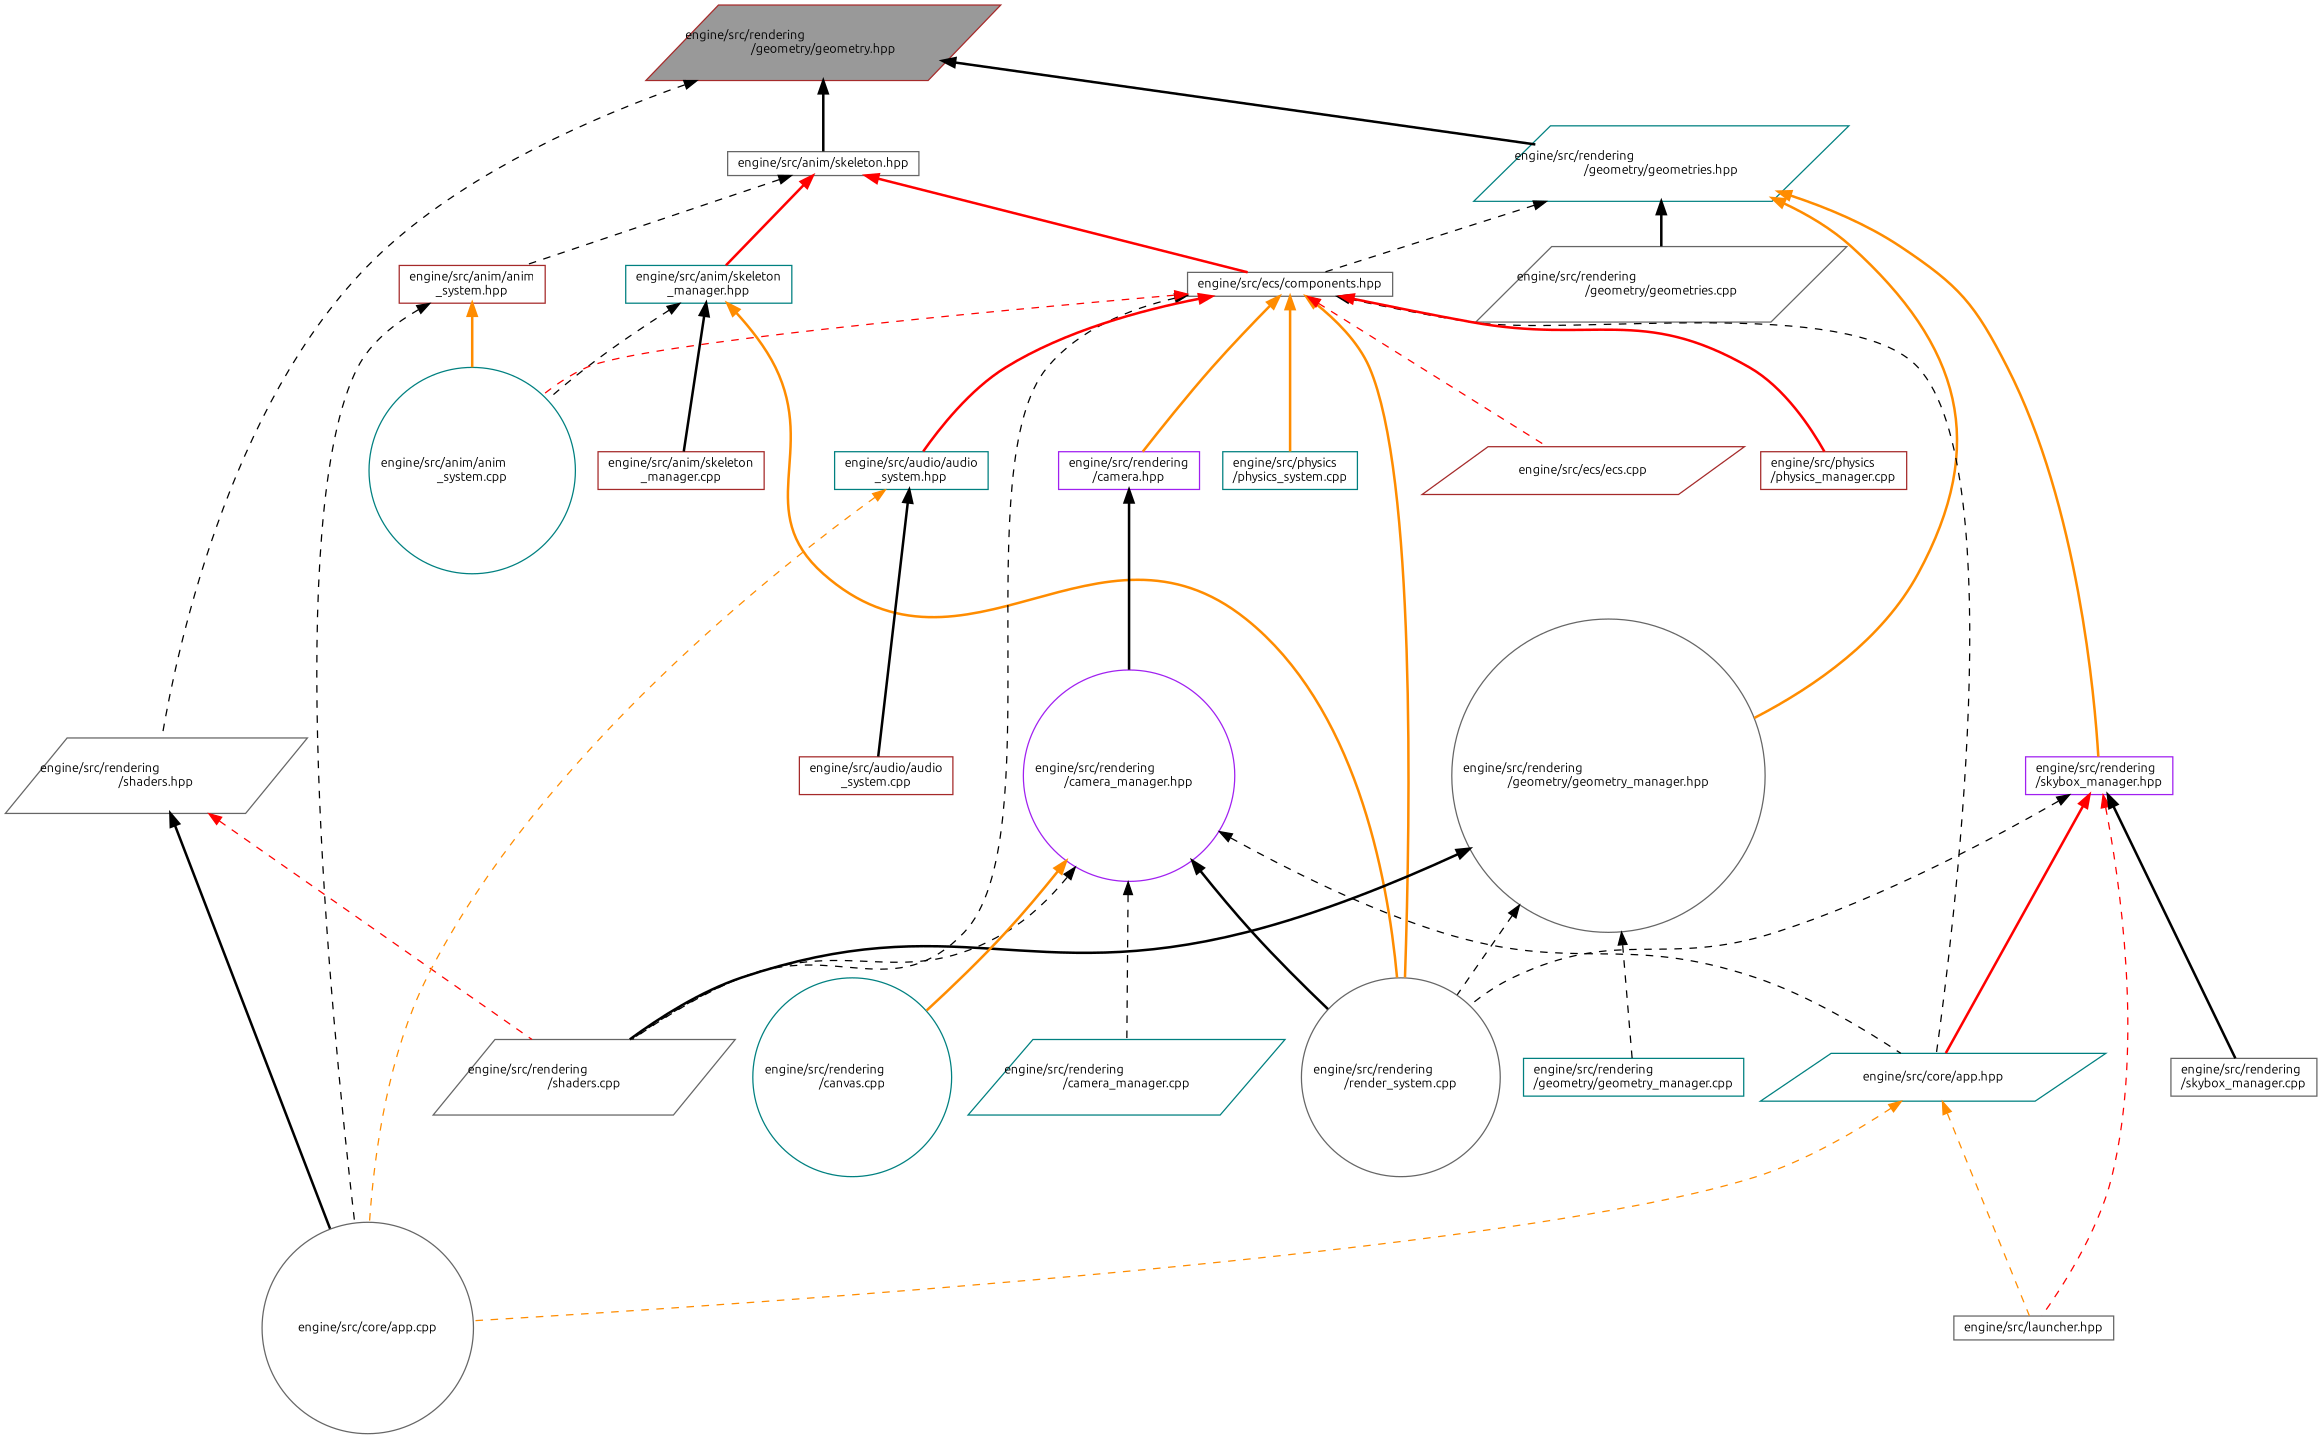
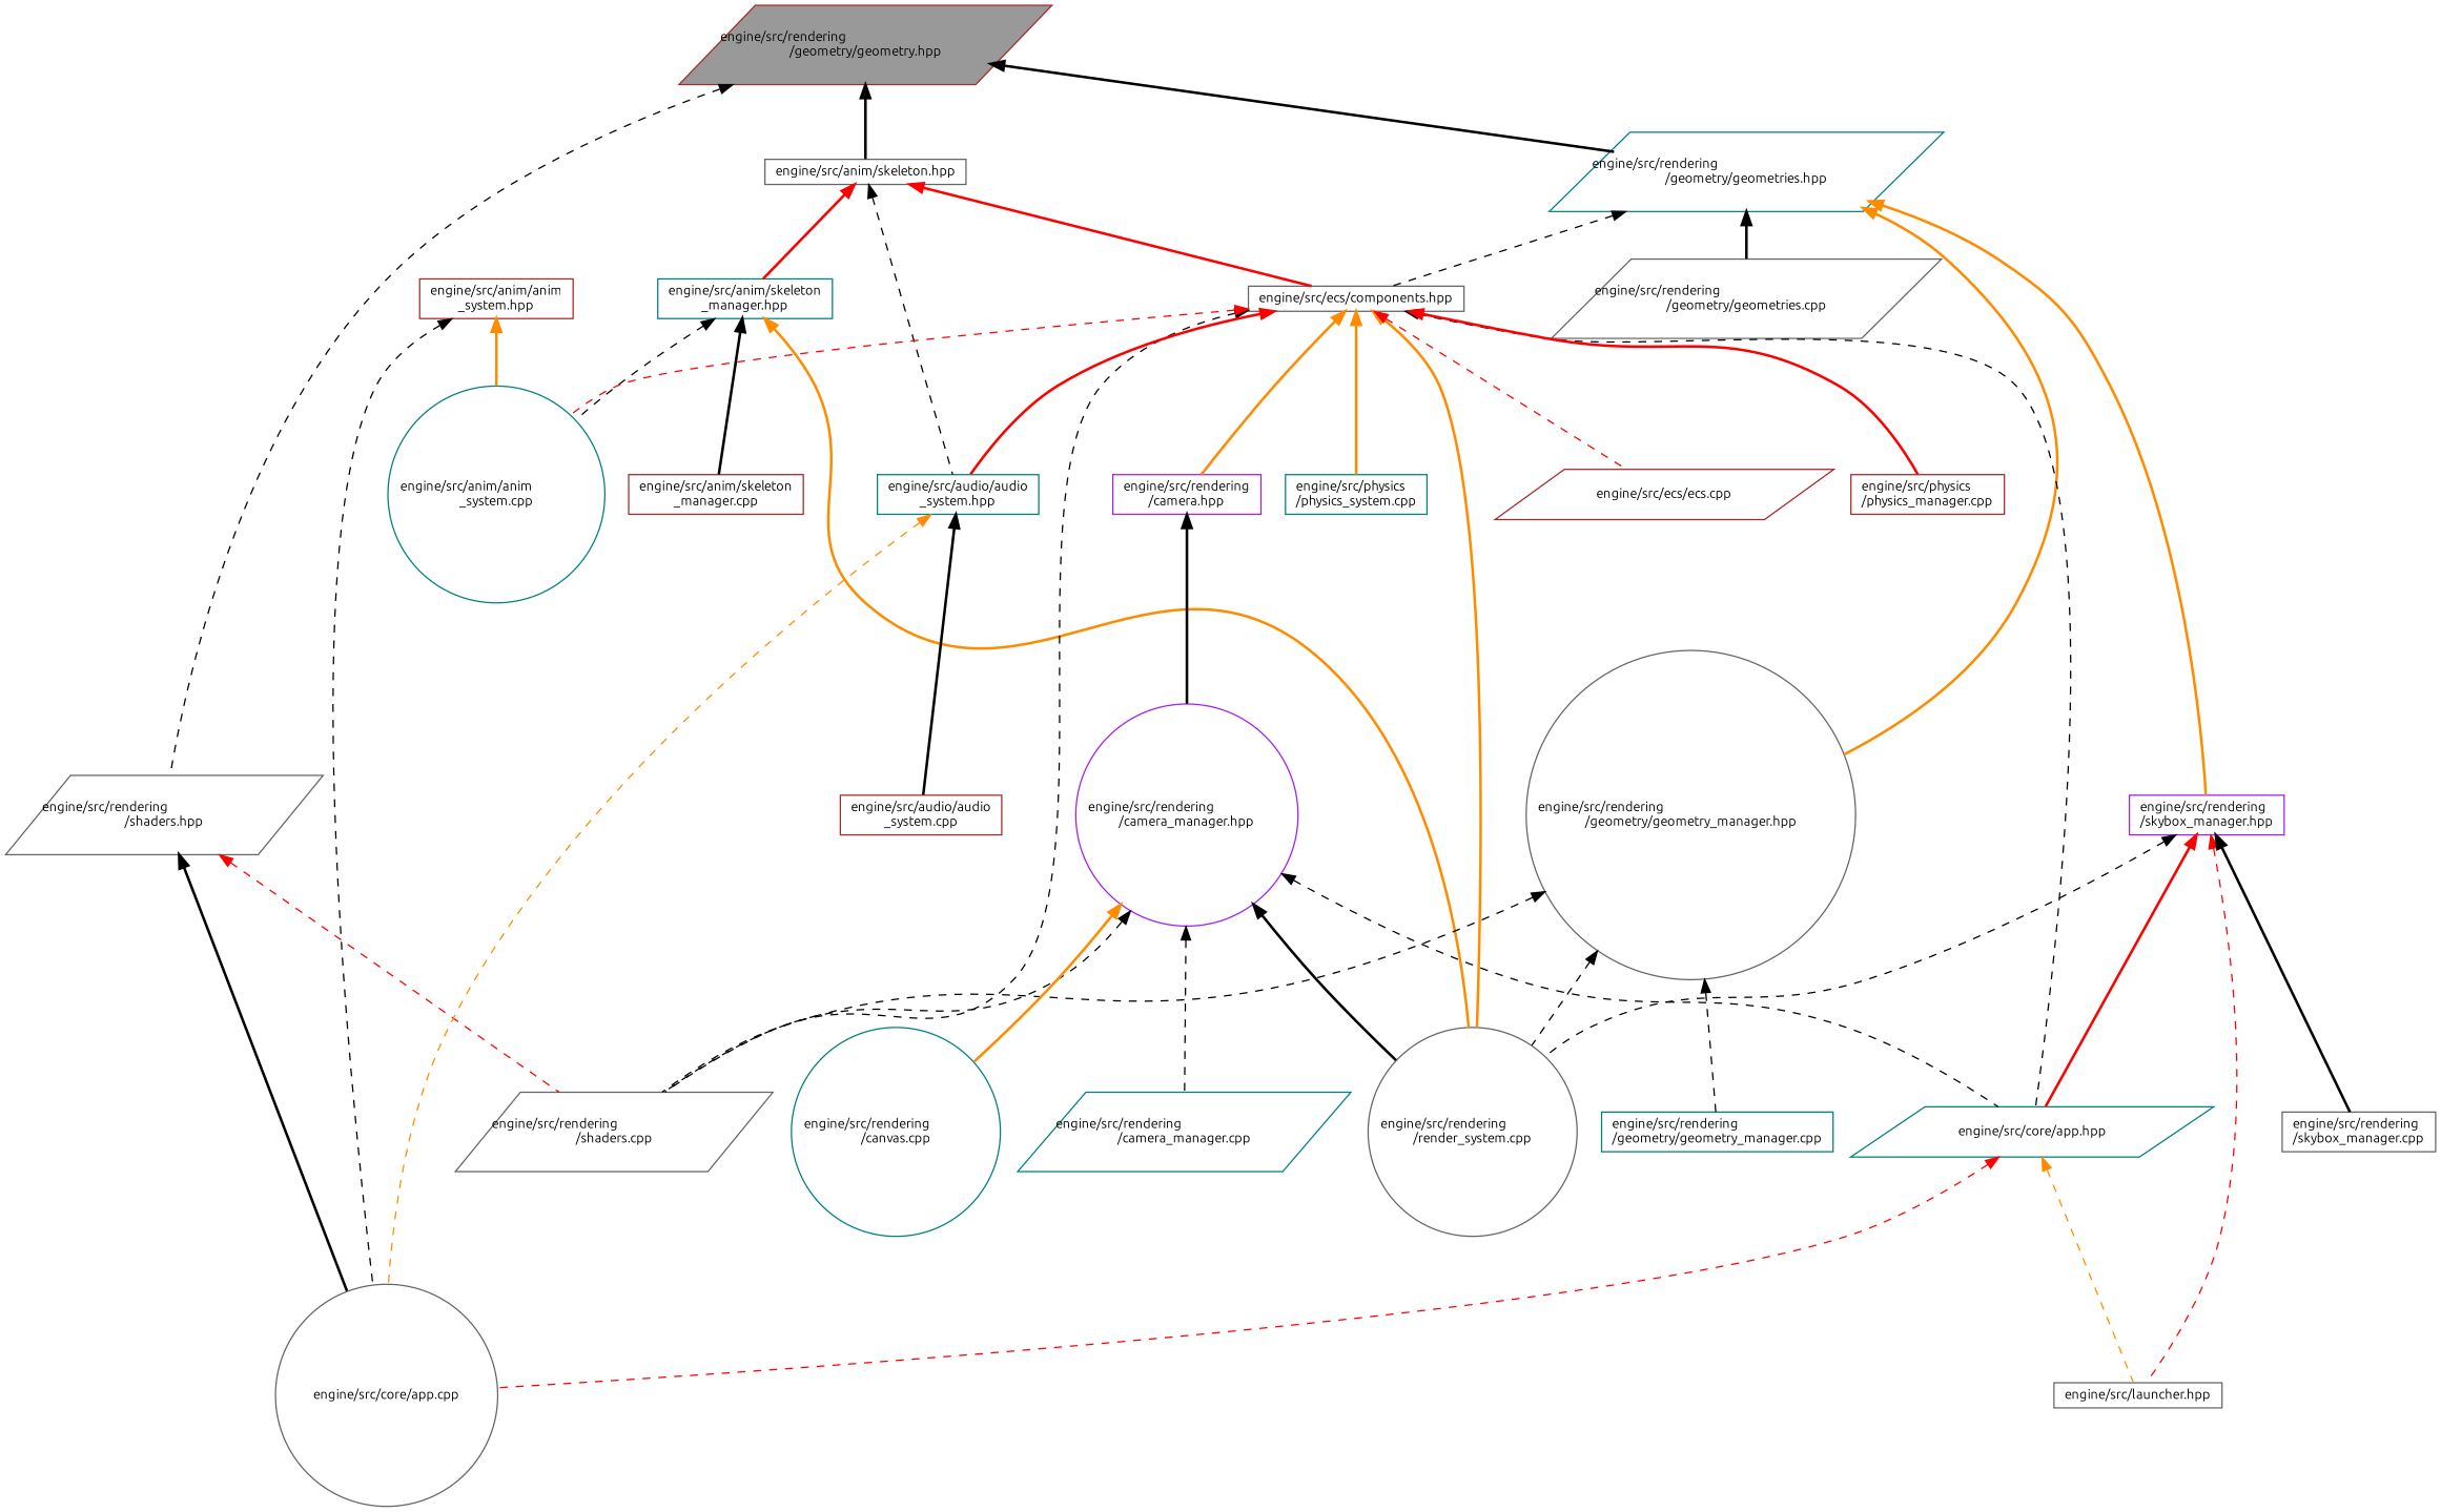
  digraph {
    fontname=Ubuntu
    node [color=gray40 fillcolor=white fontname=Ubuntu fontsize=10 shape=box style=filled]
    edge [color=black dir=back fontname=Ubuntu fontsize=10 labelfontname=Helvetica labelfontsize=10 style=bold]
    n1 [color=brown fillcolor=grey60 fontcolor=black height=0.2 label="engine/src/rendering\l/geometry/geometry.hpp" shape=parallelogram width=0.4]
    n2 [height=0.2 label="engine/src/anim/skeleton.hpp" width=0.4]
    n3 [color=teal height=0.2 label="engine/src/rendering\l/geometry/geometries.hpp" shape=parallelogram width=0.4]
    n4 [height=0.2 label="engine/src/rendering\l/shaders.hpp" shape=parallelogram width=0.4]
    n5 [color=brown height=0.2 label="engine/src/anim/anim\l_system.hpp" width=0.4]
    n6 [color=teal height=0.2 label="engine/src/anim/skeleton\l_manager.hpp" width=0.4]
    n7 [height=0.2 label="engine/src/ecs/components.hpp" width=0.4]
    n8 [height=0.2 label="engine/src/rendering\l/geometry/geometries.cpp" shape=parallelogram width=0.4]
    n9 [height=0.2 label="engine/src/rendering\l/geometry/geometry_manager.hpp" shape=circle width=0.4]
    n10 [color=purple height=0.2 label="engine/src/rendering\l/skybox_manager.hpp" width=0.4]
    n11 [height=0.2 label="engine/src/core/app.cpp" shape=circle width=0.4]
    n12 [height=0.2 label="engine/src/rendering\l/shaders.cpp" shape=parallelogram width=0.4]
    n13 [color=teal height=0.2 label="engine/src/anim/anim\l_system.cpp" shape=circle width=0.4]
    n14 [color=brown height=0.2 label="engine/src/anim/skeleton\l_manager.cpp" width=0.4]
    n15 [height=0.2 label="engine/src/rendering\l/render_system.cpp" shape=circle width=0.4]
    n16 [color=teal height=0.2 label="engine/src/audio/audio\l_system.hpp" width=0.4]
    n17 [color=teal height=0.2 label="engine/src/core/app.hpp" shape=parallelogram width=0.4]
    n18 [color=brown height=0.2 label="engine/src/ecs/ecs.cpp" shape=parallelogram width=0.4]
    n19 [color=brown height=0.2 label="engine/src/physics\l/physics_manager.cpp" width=0.4]
    n20 [color=teal height=0.2 label="engine/src/physics\l/physics_system.cpp" width=0.4]
    n21 [color=purple height=0.2 label="engine/src/rendering\l/camera.hpp" width=0.4]
    n22 [color=brown height=0.2 label="engine/src/audio/audio\l_system.cpp" width=0.4]
    n23 [height=0.2 label="engine/src/launcher.hpp" width=0.4]
    n24 [color=purple height=0.2 label="engine/src/rendering\l/camera_manager.hpp" shape=circle width=0.4]
    n25 [color=teal height=0.2 label="engine/src/rendering\l/camera_manager.cpp" shape=parallelogram width=0.4]
    n26 [color=teal height=0.2 label="engine/src/rendering\l/canvas.cpp" shape=circle width=0.4]
    n27 [color=teal height=0.2 label="engine/src/rendering\l/geometry/geometry_manager.cpp" width=0.4]
    n28 [height=0.2 label="engine/src/rendering\l/skybox_manager.cpp" width=0.4]
    n1 -> n2
    n1 -> n3
    n1 -> n4 [style=dashed]
-   n2 -> n5 [style=dashed]
+   n2 -> n16 [style=dashed]
    n2 -> n6 [color=red]
    n2 -> n7 [color=red]
    n3 -> n7 [style=dashed]
    n3 -> n8
    n3 -> n9 [color=darkorange]
    n3 -> n10 [color=darkorange]
    n4 -> n11
    n4 -> n12 [color=red style=dashed]
    n5 -> n11 [style=dashed]
    n5 -> n13 [color=darkorange]
    n6 -> n13 [style=dashed]
    n6 -> n14
    n6 -> n15 [color=darkorange]
    n7 -> n12 [style=dashed]
    n7 -> n13 [color=red style=dashed]
    n7 -> n15 [color=darkorange]
    n7 -> n16 [color=red]
    n7 -> n17 [style=dashed]
    n7 -> n18 [color=red style=dashed]
    n7 -> n19 [color=red]
    n7 -> n20 [color=darkorange]
    n7 -> n21 [color=darkorange]
-   n9 -> n12
+   n9 -> n12 [style=dashed]
    n9 -> n15 [style=dashed]
    n9 -> n27 [style=dashed]
    n10 -> n15 [style=dashed]
    n10 -> n17 [color=red]
    n10 -> n23 [color=red style=dashed]
    n10 -> n28
    n16 -> n11 [color=darkorange style=dashed]
    n16 -> n22
-   n17 -> n11 [color=darkorange style=dashed]
+   n17 -> n11 [color=red style=dashed]
    n17 -> n23 [color=darkorange style=dashed]
    n21 -> n24
    n24 -> n12 [style=dashed]
    n24 -> n15
    n24 -> n17 [style=dashed]
    n24 -> n25 [style=dashed]
    n24 -> n26 [color=darkorange]
  }
